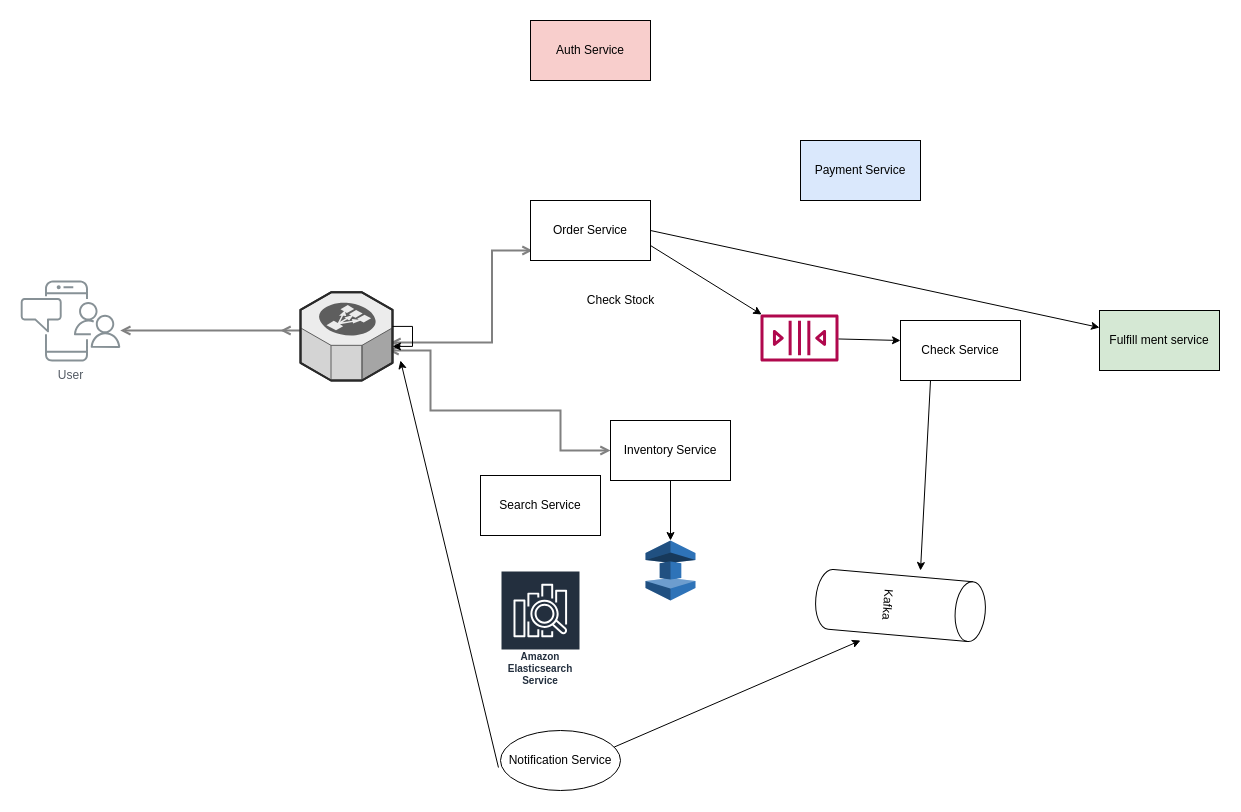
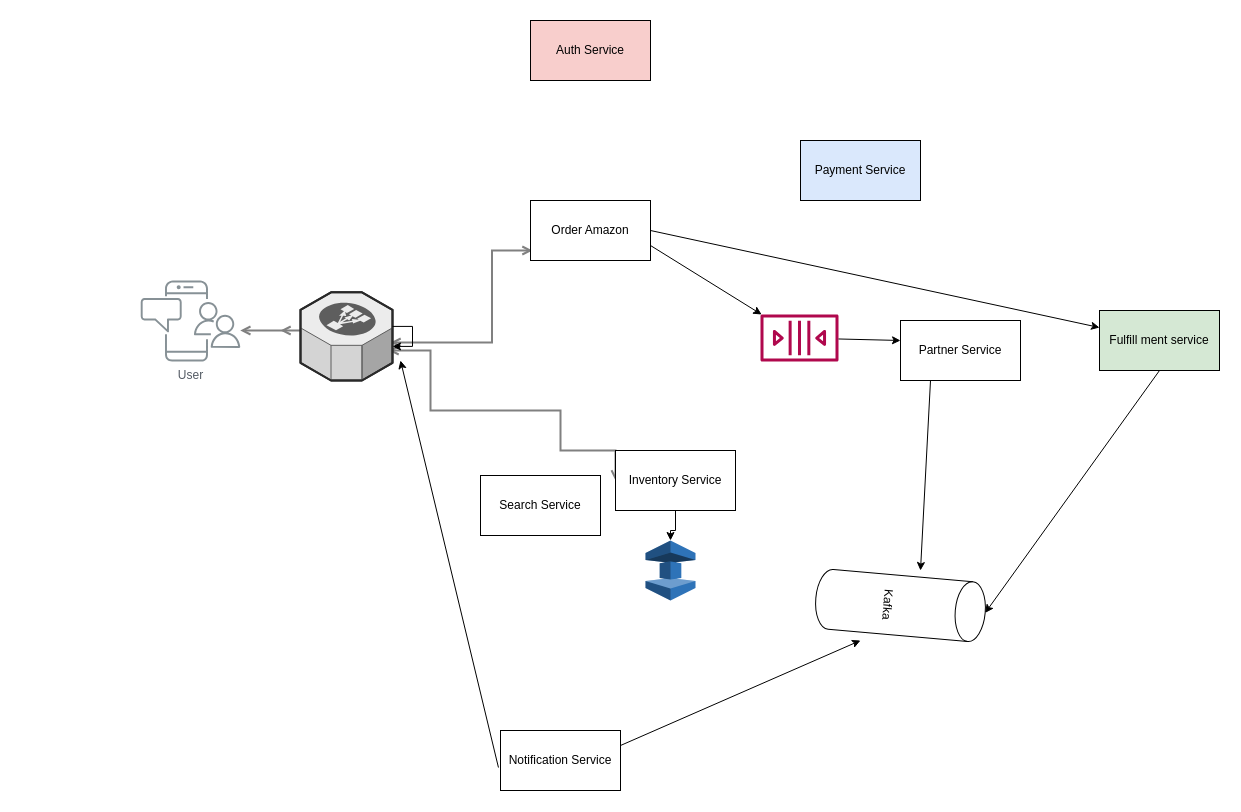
  <mxCell id="0" />
  <mxCell id="1" parent="0" />
  <mxCell id="2" style="edgeStyle=orthogonalEdgeStyle;rounded=0;orthogonalLoop=1;jettySize=auto;html=1;startArrow=open;startFill=0;endArrow=open;endFill=0;strokeWidth=2;strokeColor=#808080;" parent="1" edge="1"><mxGeometry relative="1" as="geometry"><Array as="points"><mxPoint x="491.5" y="342" /><mxPoint x="491.5" y="250" /></Array><mxPoint x="389.999" y="342" as="sourcePoint" /><mxPoint x="532" y="250" as="targetPoint" /></mxGeometry></mxCell>
  <mxCell id="3" style="edgeStyle=orthogonalEdgeStyle;rounded=0;orthogonalLoop=1;jettySize=auto;html=1;startArrow=open;startFill=0;endArrow=open;endFill=0;strokeWidth=2;strokeColor=#808080;entryX=0;entryY=0.5;entryDx=0;entryDy=0;" parent="1" target="13" edge="1"><mxGeometry relative="1" as="geometry"><Array as="points"><mxPoint x="430" y="350" /><mxPoint x="430" y="410" /><mxPoint x="560" y="410" /><mxPoint x="560" y="450" /></Array><mxPoint x="387.999" y="350" as="sourcePoint" /><mxPoint x="510" y="360" as="targetPoint" /></mxGeometry></mxCell>
  <mxCell id="4" style="edgeStyle=orthogonalEdgeStyle;rounded=0;orthogonalLoop=1;jettySize=auto;html=1;startArrow=open;startFill=0;endArrow=open;endFill=0;strokeWidth=2;strokeColor=#808080;" parent="1" source="5" edge="1"><mxGeometry relative="1" as="geometry"><mxPoint x="200.285" y="281.676" as="sourcePoint" /><mxPoint x="280" y="330" as="targetPoint" /><Array as="points"><mxPoint x="343" y="330" /></Array></mxGeometry></mxCell>
- <mxCell id="5" value="User" style="outlineConnect=0;gradientColor=none;fontColor=#545B64;strokeColor=none;fillColor=#879196;dashed=0;verticalLabelPosition=bottom;verticalAlign=top;align=center;html=1;fontSize=12;fontStyle=0;aspect=fixed;shape=mxgraph.aws4.illustration_notification;pointerEvents=1;labelBackgroundColor=#ffffff;" parent="1" vertex="1"><mxGeometry x="20" y="280" width="100" height="81" as="geometry" /></mxCell>
+ <mxCell id="5" value="User" style="outlineConnect=0;gradientColor=none;fontColor=#545B64;strokeColor=none;fillColor=#879196;dashed=0;verticalLabelPosition=bottom;verticalAlign=top;align=center;html=1;fontSize=12;fontStyle=0;aspect=fixed;shape=mxgraph.aws4.illustration_notification;pointerEvents=1;labelBackgroundColor=#ffffff;" parent="1" vertex="1"><mxGeometry x="140" y="280" width="100" height="81" as="geometry" /></mxCell>
  <mxCell id="6" value="" style="verticalLabelPosition=bottom;html=1;verticalAlign=top;strokeWidth=1;align=center;outlineConnect=0;dashed=0;outlineConnect=0;shape=mxgraph.aws3d.elasticLoadBalancing;fillColor=#ECECEC;strokeColor=#5E5E5E;aspect=fixed;" vertex="1" parent="1"><mxGeometry x="300" y="291.83" width="92" height="88.17" as="geometry" /></mxCell>
  <mxCell id="7" value="Auth Service" style="rounded=0;whiteSpace=wrap;html=1;fillColor=#f8cecc;" vertex="1" parent="1"><mxGeometry x="530" width="120" height="60" as="geometry" y="20" /></mxCell>
- <mxCell id="8" value="Order Service" style="rounded=0;whiteSpace=wrap;html=1;" vertex="1" parent="1"><mxGeometry x="530" y="200" width="120" height="60" as="geometry" /></mxCell>
- <mxCell id="9" value="Check Service" style="rounded=0;whiteSpace=wrap;html=1;" vertex="1" parent="1"><mxGeometry x="900" y="320" width="120" height="60" as="geometry" /></mxCell>
+ <mxCell id="8" value="Order Amazon" style="rounded=0;whiteSpace=wrap;html=1;" vertex="1" parent="1"><mxGeometry x="530" y="200" width="120" height="60" as="geometry" /></mxCell>
+ <mxCell id="9" value="Partner Service" style="rounded=0;whiteSpace=wrap;html=1;" vertex="1" parent="1"><mxGeometry x="900" y="320" width="120" height="60" as="geometry" /></mxCell>
  <mxCell id="10" value="Fulfill ment service" style="rounded=0;whiteSpace=wrap;html=1;fillColor=#d5e8d4;" vertex="1" parent="1"><mxGeometry x="1099" y="310" width="120" height="60" as="geometry" /></mxCell>
- <mxCell id="11" value="Notification Service" style="ellipse;whiteSpace=wrap;html=1;" vertex="1" parent="1"><mxGeometry x="500" y="730" width="120" height="60" as="geometry" /></mxCell>
+ <mxCell id="11" value="Notification Service" style="rounded=0;whiteSpace=wrap;html=1;" vertex="1" parent="1"><mxGeometry x="500" y="730" width="120" height="60" as="geometry" /></mxCell>
  <mxCell id="12" style="edgeStyle=orthogonalEdgeStyle;rounded=0;orthogonalLoop=1;jettySize=auto;html=1;" edge="1" parent="1" source="6" target="6"><mxGeometry relative="1" as="geometry" /></mxCell>
- <mxCell id="13" value="Inventory Service" style="rounded=0;whiteSpace=wrap;html=1;" vertex="1" parent="1"><mxGeometry x="610" y="420" width="120" height="60" as="geometry" /></mxCell>
- <mxCell id="14" value="Check Stock" style="text;html=1;align=center;verticalAlign=middle;resizable=0;points=[];autosize=1;strokeColor=none;fillColor=none;" vertex="1" parent="1"><mxGeometry x="580" y="290" width="80" height="20" as="geometry" /></mxCell>
+ <mxCell id="13" value="Inventory Service" style="rounded=0;whiteSpace=wrap;html=1;" vertex="1" parent="1"><mxGeometry x="615" y="450" width="120" height="60" as="geometry" /></mxCell>
  <mxCell id="15" value="Payment Service" style="rounded=0;whiteSpace=wrap;html=1;fillColor=#dae8fc;" vertex="1" parent="1"><mxGeometry x="800" y="140" width="120" height="60" as="geometry" /></mxCell>
  <mxCell id="16" value="" style="endArrow=classic;html=1;rounded=0;exitX=1;exitY=0.5;exitDx=0;exitDy=0;" edge="1" parent="1" source="8" target="10"><mxGeometry width="50" height="50" relative="1" as="geometry"><mxPoint x="650" y="250" as="sourcePoint" /><mxPoint x="700" y="200" as="targetPoint" /></mxGeometry></mxCell>
  <mxCell id="17" value="Kafka" style="shape=cylinder3;whiteSpace=wrap;html=1;boundedLbl=1;backgroundOutline=1;size=15;rotation=95;" vertex="1" parent="1"><mxGeometry x="870" y="520" width="60" height="170" as="geometry" /></mxCell>
  <mxCell id="18" value="" style="endArrow=classic;html=1;rounded=0;exitX=1;exitY=0.75;exitDx=0;exitDy=0;" edge="1" parent="1" source="8" target="21"><mxGeometry width="50" height="50" relative="1" as="geometry"><mxPoint x="650" y="290" as="sourcePoint" /><mxPoint x="740" y="340" as="targetPoint" /></mxGeometry></mxCell>
  <mxCell id="19" value="" style="endArrow=classic;html=1;rounded=0;exitX=0.25;exitY=1;exitDx=0;exitDy=0;" edge="1" parent="1" source="9"><mxGeometry width="50" height="50" relative="1" as="geometry"><mxPoint x="770" y="440" as="sourcePoint" /><mxPoint x="920" y="570" as="targetPoint" /></mxGeometry></mxCell>
+ <mxCell id="20" value="" style="endArrow=classic;html=1;rounded=0;exitX=0.5;exitY=1;exitDx=0;exitDy=0;entryX=0.5;entryY=0;entryDx=0;entryDy=0;entryPerimeter=0;" edge="1" parent="1" source="10" target="17"><mxGeometry width="50" height="50" relative="1" as="geometry"><mxPoint x="670" y="430" as="sourcePoint" /><mxPoint x="810" y="600" as="targetPoint" /></mxGeometry></mxCell>
  <mxCell id="21" value="" style="sketch=0;outlineConnect=0;fontColor=#232F3E;gradientColor=none;fillColor=#B0084D;strokeColor=none;dashed=0;verticalLabelPosition=bottom;verticalAlign=top;align=center;html=1;fontSize=12;fontStyle=0;aspect=fixed;pointerEvents=1;shape=mxgraph.aws4.queue;" vertex="1" parent="1"><mxGeometry x="760" y="314" width="78" height="47" as="geometry" /></mxCell>
  <mxCell id="22" value="" style="endArrow=classic;html=1;rounded=0;" edge="1" parent="1" source="21"><mxGeometry width="50" height="50" relative="1" as="geometry"><mxPoint x="850" y="390" as="sourcePoint" /><mxPoint x="900" y="340" as="targetPoint" /></mxGeometry></mxCell>
  <mxCell id="23" value="" style="endArrow=classic;html=1;rounded=0;exitX=1;exitY=0.25;exitDx=0;exitDy=0;" edge="1" parent="1" source="11"><mxGeometry width="50" height="50" relative="1" as="geometry"><mxPoint x="630" y="720" as="sourcePoint" /><mxPoint x="860" y="640" as="targetPoint" /></mxGeometry></mxCell>
  <mxCell id="24" value="" style="endArrow=classic;html=1;rounded=0;exitX=-0.017;exitY=0.617;exitDx=0;exitDy=0;exitPerimeter=0;" edge="1" parent="1" source="11"><mxGeometry width="50" height="50" relative="1" as="geometry"><mxPoint x="400" y="700" as="sourcePoint" /><mxPoint x="400" y="360" as="targetPoint" /></mxGeometry></mxCell>
  <mxCell id="25" value="" style="outlineConnect=0;dashed=0;verticalLabelPosition=bottom;verticalAlign=top;align=center;html=1;shape=mxgraph.aws3.elasticache;fillColor=#2E73B8;gradientColor=none;" vertex="1" parent="1"><mxGeometry x="645" y="540" width="50" height="60" as="geometry" /></mxCell>
  <mxCell id="26" value="" style="edgeStyle=orthogonalEdgeStyle;rounded=0;orthogonalLoop=1;jettySize=auto;html=1;" edge="1" parent="1" source="13" target="25"><mxGeometry relative="1" as="geometry" /></mxCell>
  <mxCell id="27" value="Search Service" style="rounded=0;whiteSpace=wrap;html=1;" vertex="1" parent="1"><mxGeometry x="480" y="475" width="120" height="60" as="geometry" /></mxCell>
- <mxCell id="28" value="Amazon Elasticsearch Service" style="sketch=0;outlineConnect=0;fontColor=#232F3E;gradientColor=none;strokeColor=#ffffff;fillColor=#232F3E;dashed=0;verticalLabelPosition=middle;verticalAlign=bottom;align=center;html=1;whiteSpace=wrap;fontSize=10;fontStyle=1;spacing=3;shape=mxgraph.aws4.productIcon;prIcon=mxgraph.aws4.elasticsearch_service;" vertex="1" parent="1"><mxGeometry x="500" y="570" width="80" height="120" as="geometry" /></mxCell>
